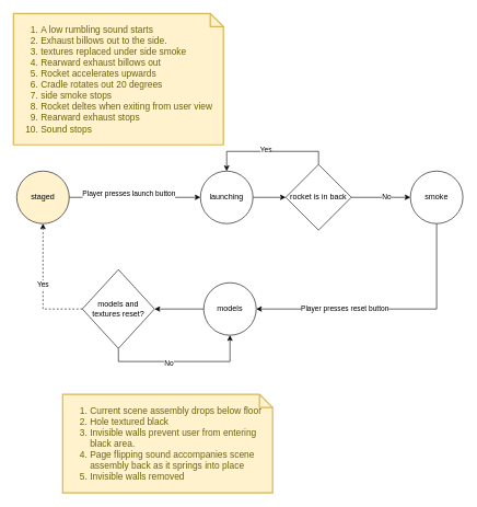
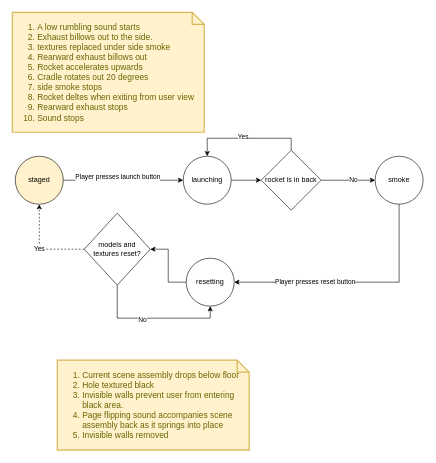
  <mxCell id="0" />
  <mxCell id="1" parent="0" />
  <mxCell id="2" style="edgeStyle=orthogonalEdgeStyle;rounded=0;orthogonalLoop=1;jettySize=auto;html=1;entryX=0;entryY=0.5;entryDx=0;entryDy=0;" parent="1" source="4" target="6" edge="1"><mxGeometry relative="1" as="geometry" /></mxCell>
  <mxCell id="3" value="Player presses launch button&lt;div&gt;&lt;br&gt;&lt;/div&gt;" style="edgeLabel;html=1;align=center;verticalAlign=middle;resizable=0;points=[];" parent="2" vertex="1" connectable="0"><mxGeometry x="0.129" y="-1" relative="1" as="geometry"><mxPoint x="-23" y="-1" as="offset" /></mxGeometry></mxCell>
  <mxCell id="4" value="staged" style="ellipse;whiteSpace=wrap;html=1;aspect=fixed;fillColor=#fff2cc;" parent="1" vertex="1"><mxGeometry x="25" y="260" width="80" height="80" as="geometry" /></mxCell>
  <mxCell id="5" style="edgeStyle=orthogonalEdgeStyle;rounded=0;orthogonalLoop=1;jettySize=auto;html=1;exitX=1;exitY=0.5;exitDx=0;exitDy=0;" edge="1" parent="1" source="6" target="16"><mxGeometry relative="1" as="geometry" /></mxCell>
  <mxCell id="6" value="launching" style="ellipse;whiteSpace=wrap;html=1;aspect=fixed;" parent="1" vertex="1"><mxGeometry x="305" y="260" width="80" height="80" as="geometry" /></mxCell>
  <mxCell id="7" style="edgeStyle=orthogonalEdgeStyle;rounded=0;orthogonalLoop=1;jettySize=auto;html=1;exitX=0.5;exitY=1;exitDx=0;exitDy=0;entryX=1;entryY=0.5;entryDx=0;entryDy=0;" parent="1" source="9" target="11" edge="1"><mxGeometry relative="1" as="geometry" /></mxCell>
  <mxCell id="8" value="Player presses reset button" style="edgeLabel;html=1;align=center;verticalAlign=middle;resizable=0;points=[];" parent="7" vertex="1" connectable="0"><mxGeometry x="0.337" y="-1" relative="1" as="geometry"><mxPoint as="offset" /></mxGeometry></mxCell>
  <mxCell id="9" value="smoke" style="ellipse;whiteSpace=wrap;html=1;aspect=fixed;" parent="1" vertex="1"><mxGeometry x="625" y="260" width="80" height="80" as="geometry" /></mxCell>
  <mxCell id="10" style="edgeStyle=orthogonalEdgeStyle;rounded=0;orthogonalLoop=1;jettySize=auto;html=1;exitX=0;exitY=0.5;exitDx=0;exitDy=0;entryX=1;entryY=0.5;entryDx=0;entryDy=0;" edge="1" parent="1" source="11" target="21"><mxGeometry relative="1" as="geometry" /></mxCell>
- <mxCell id="11" value="models" style="ellipse;whiteSpace=wrap;html=1;aspect=fixed;" parent="1" vertex="1"><mxGeometry x="310" y="430" width="80" height="80" as="geometry" /></mxCell>
+ <mxCell id="11" value="resetting" style="ellipse;whiteSpace=wrap;html=1;aspect=fixed;" parent="1" vertex="1"><mxGeometry x="310" y="430" width="80" height="80" as="geometry" /></mxCell>
  <mxCell id="12" style="edgeStyle=orthogonalEdgeStyle;rounded=0;orthogonalLoop=1;jettySize=auto;html=1;entryX=0;entryY=0.5;entryDx=0;entryDy=0;" parent="1" source="16" target="9" edge="1"><mxGeometry relative="1" as="geometry" /></mxCell>
  <mxCell id="13" value="No" style="edgeLabel;html=1;align=center;verticalAlign=middle;resizable=0;points=[];" parent="12" vertex="1" connectable="0"><mxGeometry x="0.177" y="2" relative="1" as="geometry"><mxPoint y="1" as="offset" /></mxGeometry></mxCell>
  <mxCell id="14" style="edgeStyle=orthogonalEdgeStyle;rounded=0;orthogonalLoop=1;jettySize=auto;html=1;exitX=0.5;exitY=0;exitDx=0;exitDy=0;entryX=0.5;entryY=0;entryDx=0;entryDy=0;" edge="1" parent="1" source="16" target="6"><mxGeometry relative="1" as="geometry" /></mxCell>
  <mxCell id="15" value="Yes" style="edgeLabel;html=1;align=center;verticalAlign=middle;resizable=0;points=[];" vertex="1" connectable="0" parent="14"><mxGeometry x="0.063" y="-3" relative="1" as="geometry"><mxPoint as="offset" /></mxGeometry></mxCell>
  <mxCell id="16" value="rocket is in back" style="rhombus;whiteSpace=wrap;html=1;" parent="1" vertex="1"><mxGeometry x="435" y="250" width="100" height="100" as="geometry" /></mxCell>
  <mxCell id="17" style="edgeStyle=orthogonalEdgeStyle;rounded=0;orthogonalLoop=1;jettySize=auto;html=1;exitX=0.5;exitY=1;exitDx=0;exitDy=0;entryX=0.5;entryY=1;entryDx=0;entryDy=0;" edge="1" parent="1" source="21" target="11"><mxGeometry relative="1" as="geometry" /></mxCell>
  <mxCell id="18" value="No" style="edgeLabel;html=1;align=center;verticalAlign=middle;resizable=0;points=[];" vertex="1" connectable="0" parent="17"><mxGeometry x="-0.165" y="-2" relative="1" as="geometry"><mxPoint as="offset" /></mxGeometry></mxCell>
  <mxCell id="19" style="edgeStyle=orthogonalEdgeStyle;rounded=0;orthogonalLoop=1;jettySize=auto;html=1;exitX=0;exitY=0.5;exitDx=0;exitDy=0;entryX=0.5;entryY=1;entryDx=0;entryDy=0;dashed=1;" edge="1" parent="1" source="21" target="4"><mxGeometry relative="1" as="geometry" /></mxCell>
  <mxCell id="20" value="Yes" style="edgeLabel;html=1;align=center;verticalAlign=middle;resizable=0;points=[];" vertex="1" connectable="0" parent="19"><mxGeometry x="0.032" y="1" relative="1" as="geometry"><mxPoint as="offset" /></mxGeometry></mxCell>
- <mxCell id="21" value="models and textures reset?" style="rhombus;whiteSpace=wrap;html=1;" parent="1" vertex="1"><mxGeometry x="125" y="410" width="110" height="120" as="geometry" /></mxCell>
+ <mxCell id="21" value="models and textures reset?" style="rhombus;whiteSpace=wrap;html=1;" parent="1" vertex="1"><mxGeometry x="140" y="355" width="110" height="120" as="geometry" /></mxCell>
  <mxCell id="22" value="&lt;ol&gt;&lt;li&gt;A low rumbling sound starts&lt;/li&gt;&lt;li&gt;Exhaust billows out to the side.&lt;/li&gt;&lt;li&gt;textures replaced under side smoke&lt;/li&gt;&lt;li&gt;Rearward exhaust billows out&lt;/li&gt;&lt;li&gt;Rocket accelerates upwards&lt;/li&gt;&lt;li&gt;Cradle rotates out 20 degrees&lt;/li&gt;&lt;li&gt;side smoke stops&lt;/li&gt;&lt;li&gt;Rocket deltes when exiting from user view&lt;/li&gt;&lt;li&gt;Rearward exhaust stops&lt;/li&gt;&lt;li&gt;Sound stops&lt;/li&gt;&lt;/ol&gt;" style="shape=note;strokeWidth=2;fontSize=14;size=20;whiteSpace=wrap;html=1;fillColor=#fff2cc;strokeColor=#d6b656;fontColor=#666600;align=left;" vertex="1" parent="1"><mxGeometry x="20" y="20" width="320" height="200" as="geometry" /></mxCell>
  <mxCell id="23" value="&lt;ol&gt;&lt;li&gt;Current scene assembly drops below floor&lt;/li&gt;&lt;li&gt;Hole textured black&lt;/li&gt;&lt;li&gt;Invisible walls prevent user from entering black area.&lt;/li&gt;&lt;li&gt;Page flipping sound accompanies scene assembly back as it springs into place&lt;/li&gt;&lt;li&gt;Invisible walls removed&lt;/li&gt;&lt;/ol&gt;" style="shape=note;strokeWidth=2;fontSize=14;size=20;whiteSpace=wrap;html=1;fillColor=#fff2cc;strokeColor=#d6b656;fontColor=#666600;align=left;" vertex="1" parent="1"><mxGeometry x="95" y="600" width="320" height="150" as="geometry" /></mxCell>
